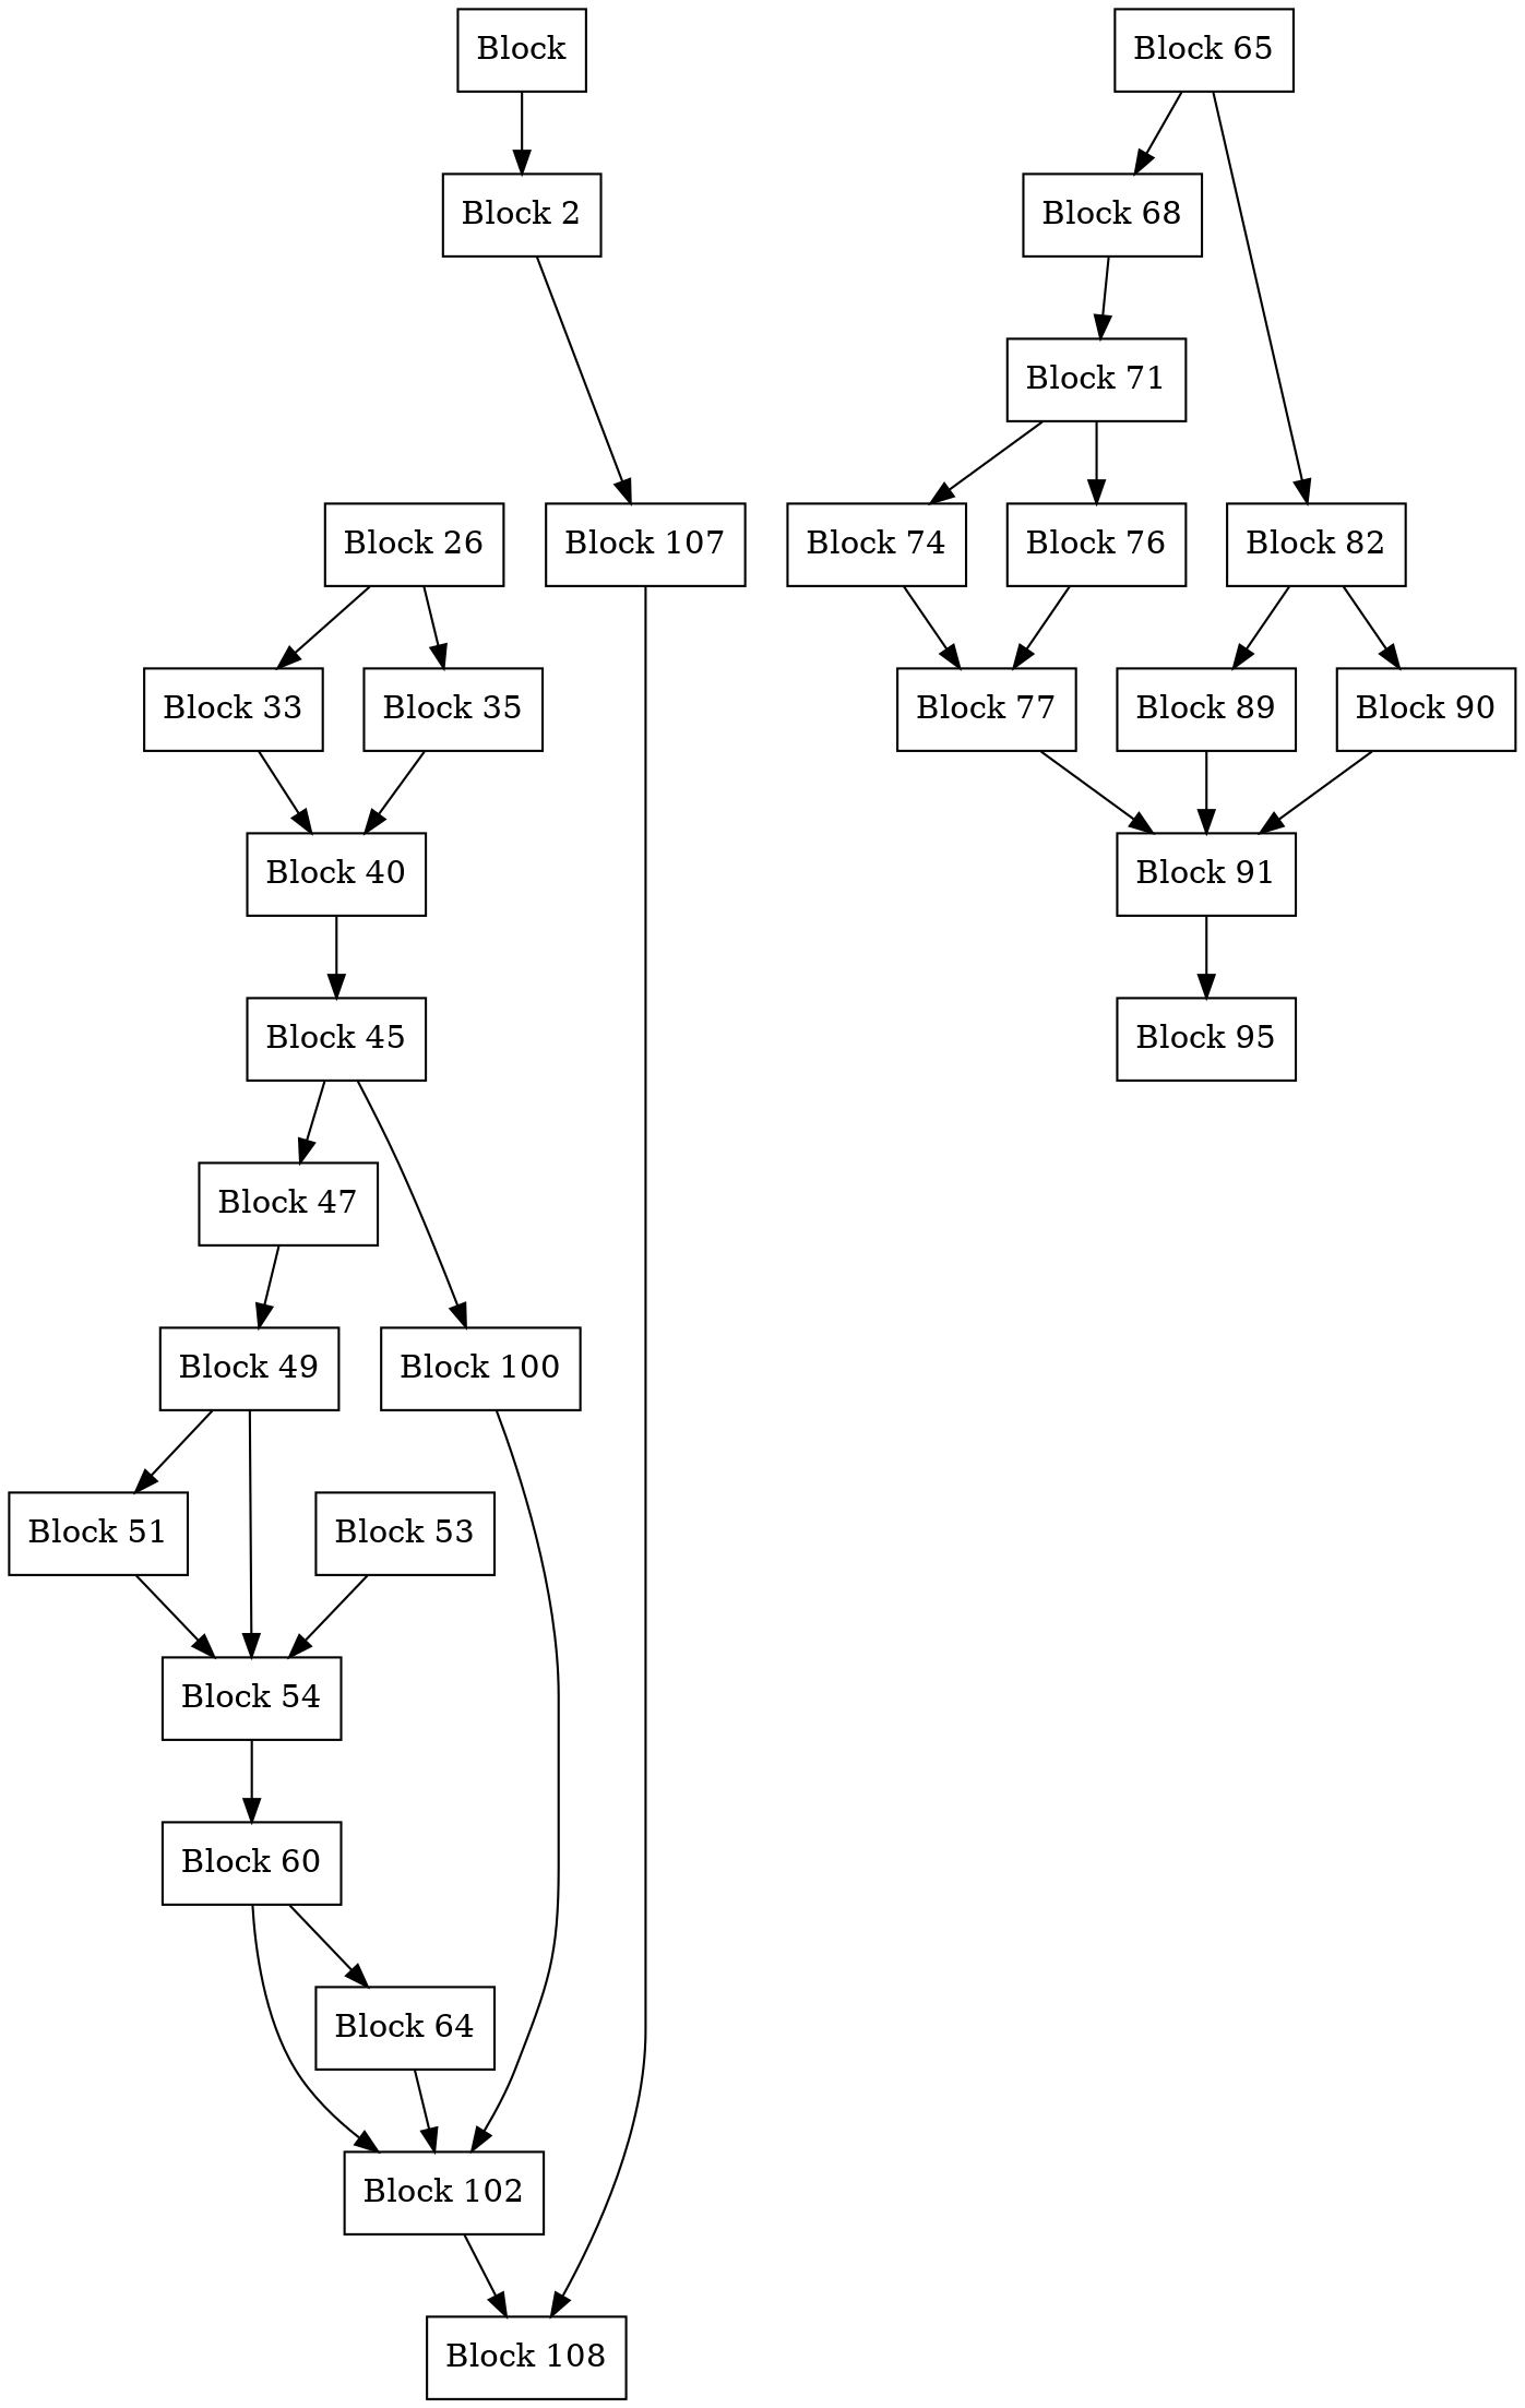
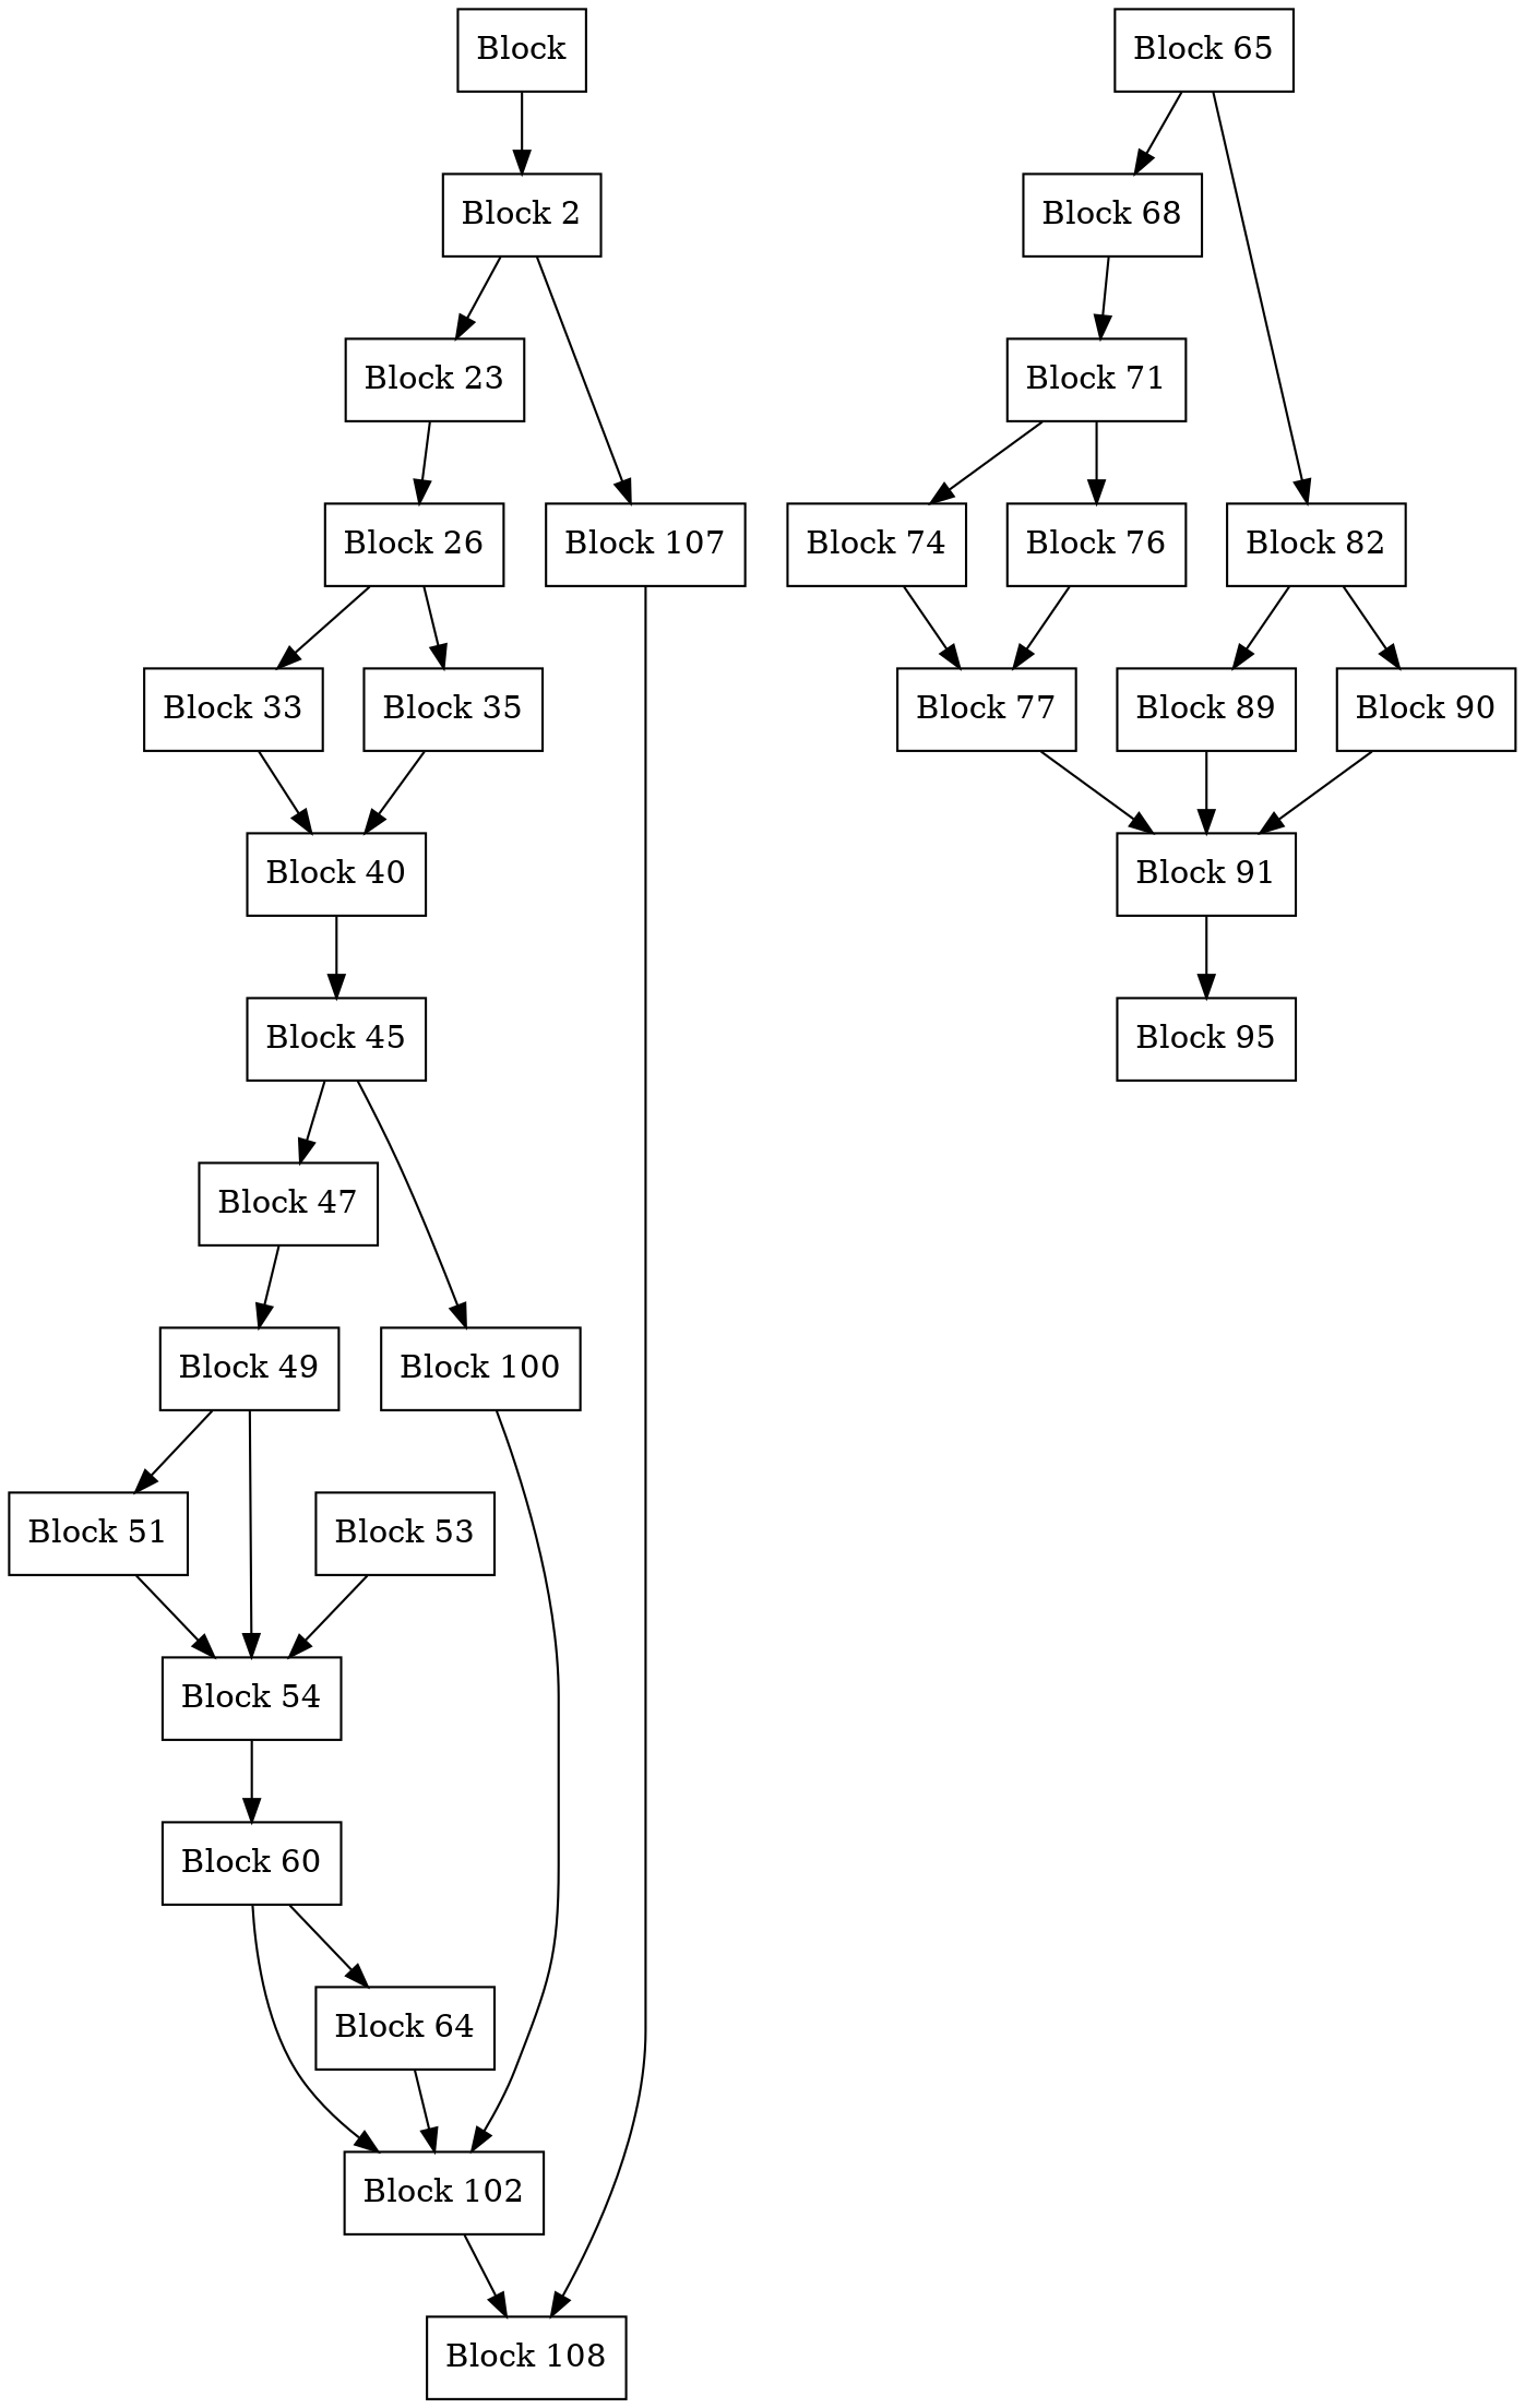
  digraph {
    node [shape=box]
    n1 [label=Block]
    n2 [label="Block 2"]
+   n3 [label="Block 23"]
    n4 [label="Block 107"]
    n5 [label="Block 26"]
    n6 [label="Block 108"]
    n7 [label="Block 33"]
    n8 [label="Block 35"]
    n9 [label="Block 40"]
    n10 [label="Block 45"]
    n11 [label="Block 47"]
    n12 [label="Block 100"]
    n13 [label="Block 49"]
    n14 [label="Block 102"]
    n15 [label="Block 51"]
    n16 [label="Block 54"]
    n17 [label="Block 60"]
    n18 [label="Block 53"]
    n19 [label="Block 64"]
    n20 [label="Block 65"]
    n21 [label="Block 68"]
    n22 [label="Block 82"]
    n23 [label="Block 71"]
    n24 [label="Block 89"]
    n25 [label="Block 90"]
    n26 [label="Block 74"]
    n27 [label="Block 76"]
    n28 [label="Block 77"]
    n29 [label="Block 91"]
    n30 [label="Block 95"]
    n1 -> n2
+   n2 -> n3
    n2 -> n4
+   n3 -> n5
    n4 -> n6
    n5 -> n7
    n5 -> n8
    n7 -> n9
    n8 -> n9
    n9 -> n10
    n10 -> n11
    n10 -> n12
    n11 -> n13
    n12 -> n14
    n13 -> n15
    n13 -> n16
    n14 -> n6
    n15 -> n16
    n16 -> n17
    n17 -> n14
    n17 -> n19
    n18 -> n16
    n19 -> n14
    n20 -> n21
    n20 -> n22
    n21 -> n23
    n22 -> n24
    n22 -> n25
    n23 -> n26
    n23 -> n27
    n24 -> n29
    n25 -> n29
    n26 -> n28
    n27 -> n28
    n28 -> n29
    n29 -> n30
  }
